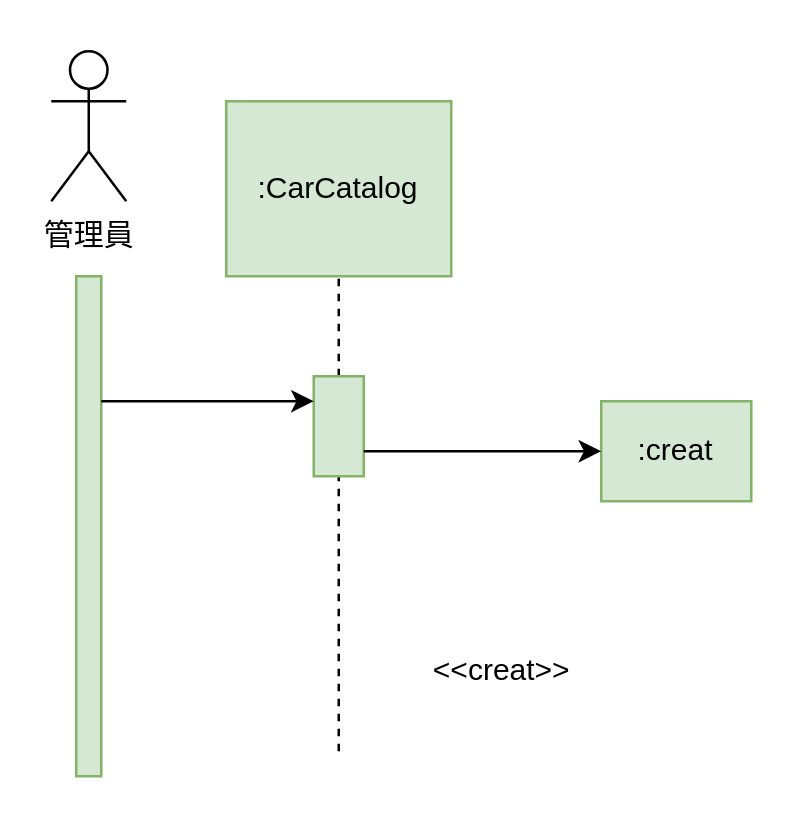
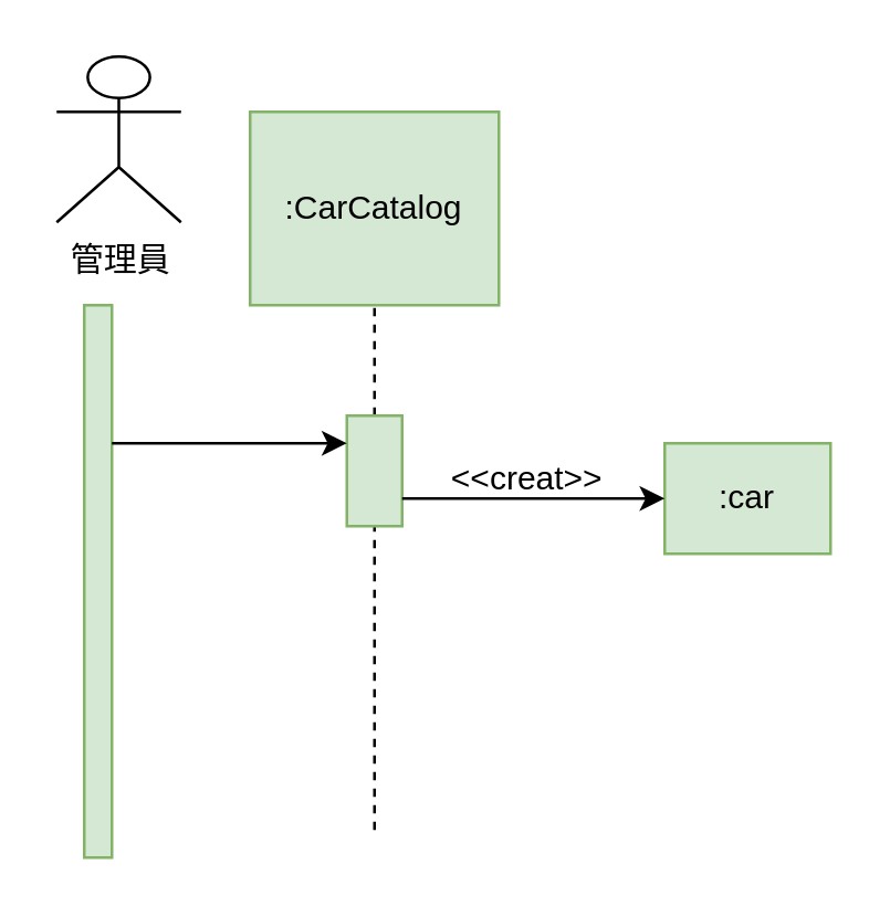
  <mxCell id="0" />
  <mxCell id="1" parent="0" />
- <mxCell id="2" value="管理員" style="shape=umlActor;verticalLabelPosition=bottom;verticalAlign=top;html=1;outlineConnect=0;" vertex="1" parent="1"><mxGeometry x="20" y="20" width="30" height="60" as="geometry" /></mxCell>
+ <mxCell id="2" value="管理員" style="shape=umlActor;verticalLabelPosition=bottom;verticalAlign=top;html=1;outlineConnect=0;" vertex="1" parent="1"><mxGeometry x="20" y="20" width="45" height="60" as="geometry" /></mxCell>
  <mxCell id="3" value=":CarCatalog" style="rounded=0;whiteSpace=wrap;html=1;fillColor=#d5e8d4;strokeColor=#82b366;" vertex="1" parent="1"><mxGeometry x="90" y="40" width="90" height="70" as="geometry" /></mxCell>
- <mxCell id="4" value=":creat" style="rounded=0;whiteSpace=wrap;html=1;fillColor=#d5e8d4;strokeColor=#82b366;" vertex="1" parent="1"><mxGeometry x="240" y="160" width="60" height="40" as="geometry" /></mxCell>
+ <mxCell id="4" value=":car" style="rounded=0;whiteSpace=wrap;html=1;fillColor=#d5e8d4;strokeColor=#82b366;" vertex="1" parent="1"><mxGeometry x="240" y="160" width="60" height="40" as="geometry" /></mxCell>
  <mxCell id="5" value="" style="rounded=0;whiteSpace=wrap;html=1;fillColor=#d5e8d4;strokeColor=#82b366;" vertex="1" parent="1"><mxGeometry x="30" y="110" width="10" height="200" as="geometry" /></mxCell>
  <mxCell id="6" value="" style="endArrow=none;dashed=1;html=1;rounded=0;entryX=0.5;entryY=1;entryDx=0;entryDy=0;" edge="1" parent="1" source="8" target="3"><mxGeometry width="50" height="50" relative="1" as="geometry"><mxPoint x="135" y="300" as="sourcePoint" /><mxPoint x="160" y="150" as="targetPoint" /></mxGeometry></mxCell>
  <mxCell id="7" value="" style="endArrow=none;dashed=1;html=1;rounded=0;entryX=0.5;entryY=1;entryDx=0;entryDy=0;" edge="1" parent="1" target="8"><mxGeometry width="50" height="50" relative="1" as="geometry"><mxPoint x="135" y="300" as="sourcePoint" /><mxPoint x="135" y="90" as="targetPoint" /></mxGeometry></mxCell>
  <mxCell id="8" value="" style="rounded=0;whiteSpace=wrap;html=1;fillColor=#d5e8d4;strokeColor=#82b366;" vertex="1" parent="1"><mxGeometry x="125" y="150" width="20" height="40" as="geometry" /></mxCell>
  <mxCell id="9" value="" style="endArrow=classic;html=1;rounded=0;exitX=1;exitY=0.25;exitDx=0;exitDy=0;entryX=0;entryY=0.25;entryDx=0;entryDy=0;" edge="1" parent="1" source="5" target="8"><mxGeometry width="50" height="50" relative="1" as="geometry"><mxPoint x="110" y="200" as="sourcePoint" /><mxPoint x="160" y="150" as="targetPoint" /></mxGeometry></mxCell>
  <mxCell id="10" value="" style="endArrow=classic;html=1;rounded=0;exitX=1;exitY=0.75;exitDx=0;exitDy=0;entryX=0;entryY=0.5;entryDx=0;entryDy=0;" edge="1" parent="1" source="8" target="4"><mxGeometry width="50" height="50" relative="1" as="geometry"><mxPoint x="50" y="170" as="sourcePoint" /><mxPoint x="135" y="170" as="targetPoint" /></mxGeometry></mxCell>
- <mxCell id="11" value="&amp;lt;&amp;lt;creat&amp;gt;&amp;gt;" style="text;html=1;align=center;verticalAlign=middle;resizable=0;points=[];autosize=1;strokeColor=none;fillColor=none;" vertex="1" parent="1"><mxGeometry x="160" y="253" width="80" height="30" as="geometry" /></mxCell>
+ <mxCell id="11" value="&amp;lt;&amp;lt;creat&amp;gt;&amp;gt;" style="text;html=1;align=center;verticalAlign=middle;resizable=0;points=[];autosize=1;strokeColor=none;fillColor=none;" vertex="1" parent="1"><mxGeometry x="150" y="158" width="80" height="30" as="geometry" /></mxCell>
